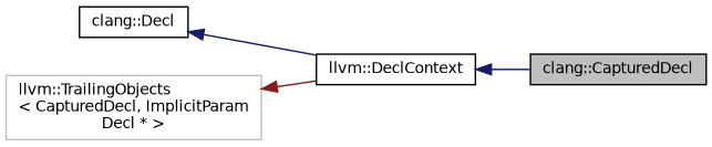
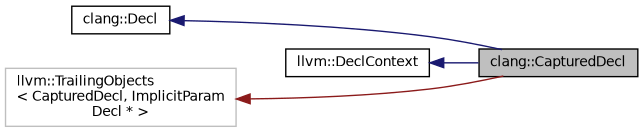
  digraph {
    rankdir=LR
    node [color=black fontname=Helvetica fontsize=10 shape=record]
    edge [color=midnightblue dir=back fontname=Helvetica fontsize=10 labelfontname=Helvetica labelfontsize=10 style=solid]
    n1 [fillcolor=grey75 fontcolor=black height=0.2 label="clang::CapturedDecl" style=filled width=0.4]
    n2 [height=0.2 label="clang::Decl" width=0.4]
    n3 [height=0.2 label="llvm::DeclContext" width=0.4]
    n4 [color=grey75 height=0.2 label="llvm::TrailingObjects\l\< CapturedDecl, ImplicitParam\lDecl * \>" width=0.4]
-   n2 -> n3
+   n2 -> n1
    n3 -> n1
-   n4 -> n3 [color=firebrick4]
+   n4 -> n1 [color=firebrick4]
  }
